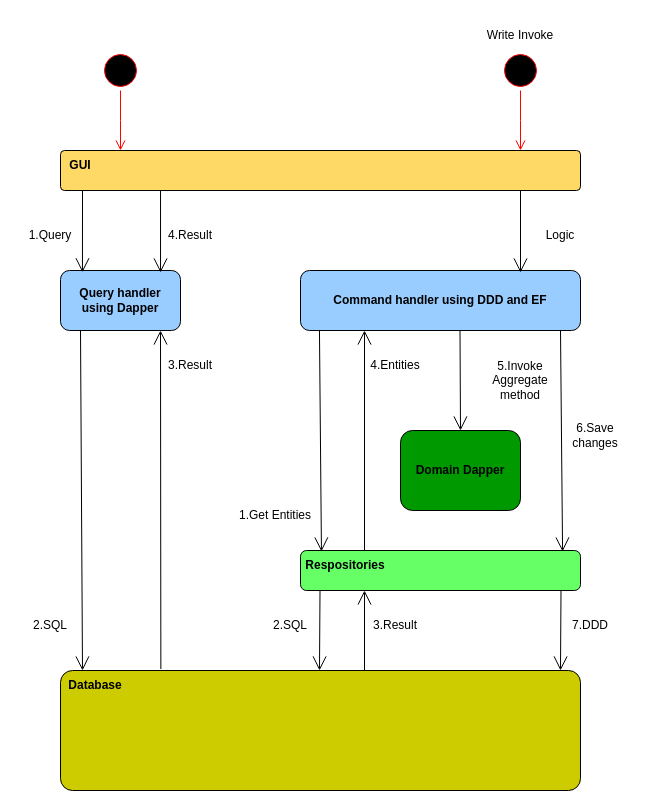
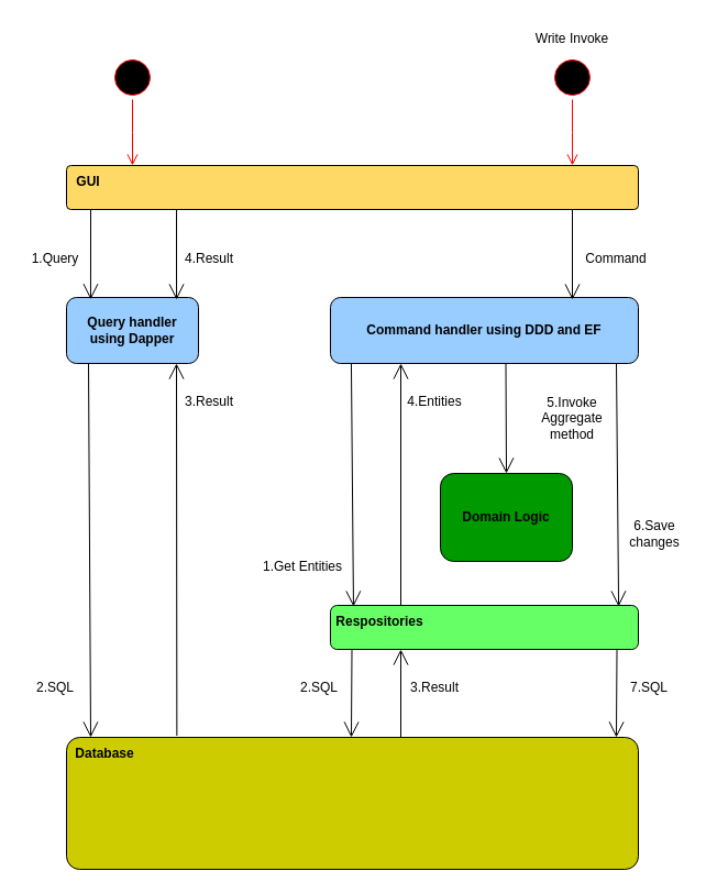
  <mxCell id="0" />
  <mxCell id="1" parent="0" />
  <mxCell id="2" value="" style="ellipse;html=1;shape=startState;fillColor=#000000;strokeColor=#ff0000;" vertex="1" parent="1"><mxGeometry x="100" y="50" width="40" height="40" as="geometry" /></mxCell>
  <mxCell id="3" value="" style="edgeStyle=orthogonalEdgeStyle;html=1;verticalAlign=bottom;endArrow=open;endSize=8;strokeColor=#ff0000;rounded=0;" edge="1" source="2" parent="1"><mxGeometry relative="1" as="geometry"><mxPoint x="120" y="150" as="targetPoint" /></mxGeometry></mxCell>
  <mxCell id="4" value="" style="ellipse;html=1;shape=startState;fillColor=#000000;strokeColor=#ff0000;" vertex="1" parent="1"><mxGeometry x="500" y="50" width="40" height="40" as="geometry" /></mxCell>
  <mxCell id="5" value="" style="edgeStyle=orthogonalEdgeStyle;html=1;verticalAlign=bottom;endArrow=open;endSize=8;strokeColor=#ff0000;rounded=0;" edge="1" parent="1" source="4"><mxGeometry relative="1" as="geometry"><mxPoint x="520" y="150" as="targetPoint" /></mxGeometry></mxCell>
  <mxCell id="6" value="" style="rounded=1;arcSize=10;whiteSpace=wrap;html=1;align=center;miterlimit=4;fillColor=#FFD966;strokeColor=#000000;" vertex="1" parent="1"><mxGeometry x="60" y="150" width="520" height="40" as="geometry" /></mxCell>
  <mxCell id="7" value="Write Invoke" style="text;html=1;align=center;verticalAlign=middle;whiteSpace=wrap;rounded=0;" vertex="1" parent="1"><mxGeometry x="480" y="20" width="80" height="30" as="geometry" /></mxCell>
  <mxCell id="8" value="&lt;b&gt;GUI&lt;/b&gt;" style="text;html=1;align=center;verticalAlign=middle;whiteSpace=wrap;rounded=0;" vertex="1" parent="1"><mxGeometry x="60" y="150" width="40" height="30" as="geometry" /></mxCell>
  <mxCell id="9" value="" style="rounded=1;whiteSpace=wrap;html=1;fillColor=#99CCFF;strokeColor=#000000;" vertex="1" parent="1"><mxGeometry x="60" y="270" width="120" height="60" as="geometry" /></mxCell>
  <mxCell id="10" value="" style="rounded=1;whiteSpace=wrap;html=1;fillColor=#99CCFF;" vertex="1" parent="1"><mxGeometry x="300" y="270" width="280" height="60" as="geometry" /></mxCell>
  <mxCell id="11" value="" style="rounded=1;whiteSpace=wrap;html=1;fillColor=#009900;fontColor=#ffffff;strokeColor=#000000;" vertex="1" parent="1"><mxGeometry x="400" y="430" width="120" height="80" as="geometry" /></mxCell>
  <mxCell id="12" value="" style="rounded=1;whiteSpace=wrap;html=1;fillColor=#66FF66;strokeColor=#000000;" vertex="1" parent="1"><mxGeometry x="300" y="550" width="280" height="40" as="geometry" /></mxCell>
  <mxCell id="13" value="" style="rounded=1;arcSize=10;whiteSpace=wrap;html=1;align=center;miterlimit=4;fillColor=#CCCC00;strokeColor=#000000;" vertex="1" parent="1"><mxGeometry x="60" y="670" width="520" height="120" as="geometry" /></mxCell>
  <mxCell id="14" value="" style="endArrow=open;endFill=1;endSize=12;html=1;rounded=0;entryX=0.183;entryY=0.03;entryDx=0;entryDy=0;entryPerimeter=0;" edge="1" parent="1" target="9"><mxGeometry width="160" relative="1" as="geometry"><mxPoint x="82" y="190" as="sourcePoint" /><mxPoint x="450" y="310" as="targetPoint" /></mxGeometry></mxCell>
  <mxCell id="15" value="" style="endArrow=open;endFill=1;endSize=12;html=1;rounded=0;entryX=0.183;entryY=0.03;entryDx=0;entryDy=0;entryPerimeter=0;" edge="1" parent="1"><mxGeometry width="160" relative="1" as="geometry"><mxPoint x="160.04" y="190" as="sourcePoint" /><mxPoint x="160.04" y="272" as="targetPoint" /></mxGeometry></mxCell>
  <mxCell id="16" value="" style="endArrow=open;endFill=1;endSize=12;html=1;rounded=0;entryX=0.183;entryY=0.03;entryDx=0;entryDy=0;entryPerimeter=0;" edge="1" parent="1"><mxGeometry width="160" relative="1" as="geometry"><mxPoint x="520" y="190" as="sourcePoint" /><mxPoint x="520" y="272" as="targetPoint" /></mxGeometry></mxCell>
  <mxCell id="17" value="" style="endArrow=open;endFill=1;endSize=12;html=1;rounded=0;entryX=0.5;entryY=0;entryDx=0;entryDy=0;" edge="1" parent="1" target="11"><mxGeometry width="160" relative="1" as="geometry"><mxPoint x="459.5" y="330" as="sourcePoint" /><mxPoint x="459.5" y="412" as="targetPoint" /></mxGeometry></mxCell>
  <mxCell id="18" value="" style="endArrow=open;endFill=1;endSize=12;html=1;rounded=0;entryX=0.936;entryY=0.025;entryDx=0;entryDy=0;entryPerimeter=0;" edge="1" parent="1" target="12"><mxGeometry width="160" relative="1" as="geometry"><mxPoint x="560" y="330" as="sourcePoint" /><mxPoint x="560.5" y="430" as="targetPoint" /></mxGeometry></mxCell>
  <mxCell id="19" value="" style="endArrow=open;endFill=1;endSize=12;html=1;rounded=0;entryX=0.936;entryY=0.025;entryDx=0;entryDy=0;entryPerimeter=0;" edge="1" parent="1"><mxGeometry width="160" relative="1" as="geometry"><mxPoint x="318.96" y="330" as="sourcePoint" /><mxPoint x="320.96" y="551" as="targetPoint" /></mxGeometry></mxCell>
  <mxCell id="20" value="" style="endArrow=open;endFill=1;endSize=12;html=1;rounded=0;entryX=0.25;entryY=1;entryDx=0;entryDy=0;exitX=0.25;exitY=0;exitDx=0;exitDy=0;" edge="1" parent="1"><mxGeometry width="160" relative="1" as="geometry"><mxPoint x="364" y="550" as="sourcePoint" /><mxPoint x="364" y="330" as="targetPoint" /></mxGeometry></mxCell>
  <mxCell id="21" value="" style="endArrow=open;endFill=1;endSize=12;html=1;rounded=0;" edge="1" parent="1"><mxGeometry width="160" relative="1" as="geometry"><mxPoint x="319.5" y="590" as="sourcePoint" /><mxPoint x="319" y="670" as="targetPoint" /></mxGeometry></mxCell>
  <mxCell id="22" value="" style="endArrow=open;endFill=1;endSize=12;html=1;rounded=0;entryX=0.25;entryY=1;entryDx=0;entryDy=0;" edge="1" parent="1"><mxGeometry width="160" relative="1" as="geometry"><mxPoint x="364" y="670" as="sourcePoint" /><mxPoint x="364" y="590" as="targetPoint" /><Array as="points" /></mxGeometry></mxCell>
  <mxCell id="23" value="" style="endArrow=open;endFill=1;endSize=12;html=1;rounded=0;" edge="1" parent="1"><mxGeometry width="160" relative="1" as="geometry"><mxPoint x="560.5" y="590" as="sourcePoint" /><mxPoint x="560" y="670" as="targetPoint" /></mxGeometry></mxCell>
  <mxCell id="24" value="" style="endArrow=open;endFill=1;endSize=12;html=1;rounded=0;" edge="1" parent="1"><mxGeometry width="160" relative="1" as="geometry"><mxPoint x="80" y="330" as="sourcePoint" /><mxPoint x="82" y="670" as="targetPoint" /></mxGeometry></mxCell>
  <mxCell id="25" value="" style="endArrow=open;endFill=1;endSize=12;html=1;rounded=0;entryX=0.25;entryY=1;entryDx=0;entryDy=0;exitX=0.193;exitY=-0.012;exitDx=0;exitDy=0;exitPerimeter=0;" edge="1" parent="1" source="13"><mxGeometry width="160" relative="1" as="geometry"><mxPoint x="160" y="550" as="sourcePoint" /><mxPoint x="160" y="330" as="targetPoint" /></mxGeometry></mxCell>
  <mxCell id="26" value="1.Query" style="text;html=1;align=center;verticalAlign=middle;whiteSpace=wrap;rounded=0;" vertex="1" parent="1"><mxGeometry x="20" y="220" width="60" height="30" as="geometry" /></mxCell>
  <mxCell id="27" value="4.Result" style="text;html=1;align=center;verticalAlign=middle;whiteSpace=wrap;rounded=0;" vertex="1" parent="1"><mxGeometry x="160" y="220" width="60" height="30" as="geometry" /></mxCell>
- <mxCell id="28" value="Logic" style="text;html=1;align=center;verticalAlign=middle;whiteSpace=wrap;rounded=0;" vertex="1" parent="1"><mxGeometry x="530" y="220" width="60" height="30" as="geometry" /></mxCell>
+ <mxCell id="28" value="Command" style="text;html=1;align=center;verticalAlign=middle;whiteSpace=wrap;rounded=0;" vertex="1" parent="1"><mxGeometry x="530" y="220" width="60" height="30" as="geometry" /></mxCell>
  <mxCell id="29" value="3.Result" style="text;html=1;align=center;verticalAlign=middle;whiteSpace=wrap;rounded=0;" vertex="1" parent="1"><mxGeometry x="160" y="350" width="60" height="30" as="geometry" /></mxCell>
  <mxCell id="30" value="2.SQL" style="text;html=1;align=center;verticalAlign=middle;whiteSpace=wrap;rounded=0;" vertex="1" parent="1"><mxGeometry x="20" y="610" width="60" height="30" as="geometry" /></mxCell>
  <mxCell id="31" value="2.SQL" style="text;html=1;align=center;verticalAlign=middle;whiteSpace=wrap;rounded=0;" vertex="1" parent="1"><mxGeometry x="260" y="610" width="60" height="30" as="geometry" /></mxCell>
  <mxCell id="32" value="3.Result" style="text;html=1;align=center;verticalAlign=middle;whiteSpace=wrap;rounded=0;" vertex="1" parent="1"><mxGeometry x="365" y="610" width="60" height="30" as="geometry" /></mxCell>
- <mxCell id="33" value="7.DDD" style="text;html=1;align=center;verticalAlign=middle;whiteSpace=wrap;rounded=0;" vertex="1" parent="1"><mxGeometry x="560" y="610" width="60" height="30" as="geometry" /></mxCell>
+ <mxCell id="33" value="7.SQL" style="text;html=1;align=center;verticalAlign=middle;whiteSpace=wrap;rounded=0;" vertex="1" parent="1"><mxGeometry x="560" y="610" width="60" height="30" as="geometry" /></mxCell>
  <mxCell id="34" value="&lt;b&gt;Database&lt;/b&gt;" style="text;html=1;align=center;verticalAlign=middle;whiteSpace=wrap;rounded=0;" vertex="1" parent="1"><mxGeometry x="60" y="670" width="70" height="30" as="geometry" /></mxCell>
  <mxCell id="35" value="1.Get Entities" style="text;html=1;align=center;verticalAlign=middle;whiteSpace=wrap;rounded=0;" vertex="1" parent="1"><mxGeometry x="230" y="500" width="90" height="30" as="geometry" /></mxCell>
  <mxCell id="36" value="4.Entities" style="text;html=1;align=center;verticalAlign=middle;whiteSpace=wrap;rounded=0;" vertex="1" parent="1"><mxGeometry x="365" y="350" width="60" height="30" as="geometry" /></mxCell>
  <mxCell id="37" value="5.Invoke Aggregate method" style="text;html=1;align=center;verticalAlign=middle;whiteSpace=wrap;rounded=0;" vertex="1" parent="1"><mxGeometry x="485" y="350" width="70" height="60" as="geometry" /></mxCell>
- <mxCell id="38" value="6.Save changes" style="text;html=1;align=center;verticalAlign=middle;whiteSpace=wrap;rounded=0;" vertex="1" parent="1"><mxGeometry x="560" y="420" width="70" height="30" as="geometry" /></mxCell>
+ <mxCell id="38" value="6.Save changes" style="text;html=1;align=center;verticalAlign=middle;whiteSpace=wrap;rounded=0;" vertex="1" parent="1"><mxGeometry x="560" y="470" width="70" height="30" as="geometry" /></mxCell>
  <mxCell id="39" value="&lt;b&gt;Query handler using Dapper&lt;/b&gt;" style="text;html=1;align=center;verticalAlign=middle;whiteSpace=wrap;rounded=0;" vertex="1" parent="1"><mxGeometry x="65" y="270" width="110" height="60" as="geometry" /></mxCell>
  <mxCell id="40" value="&lt;b&gt;Command handler using DDD and EF&lt;/b&gt;" style="text;html=1;align=center;verticalAlign=middle;whiteSpace=wrap;rounded=0;" vertex="1" parent="1"><mxGeometry x="300" y="285" width="280" height="30" as="geometry" /></mxCell>
- <mxCell id="41" value="&lt;b&gt;Domain Dapper&lt;/b&gt;" style="text;html=1;align=center;verticalAlign=middle;whiteSpace=wrap;rounded=0;" vertex="1" parent="1"><mxGeometry x="405" y="440" width="110" height="60" as="geometry" /></mxCell>
+ <mxCell id="41" value="&lt;b&gt;Domain Logic&lt;/b&gt;" style="text;html=1;align=center;verticalAlign=middle;whiteSpace=wrap;rounded=0;" vertex="1" parent="1"><mxGeometry x="405" y="440" width="110" height="60" as="geometry" /></mxCell>
  <mxCell id="42" value="&lt;b&gt;Respositories&lt;/b&gt;" style="text;html=1;align=center;verticalAlign=middle;whiteSpace=wrap;rounded=0;" vertex="1" parent="1"><mxGeometry x="300" y="550" width="90" height="30" as="geometry" /></mxCell>
